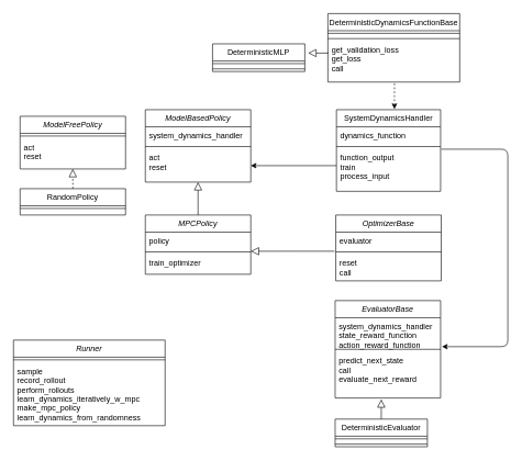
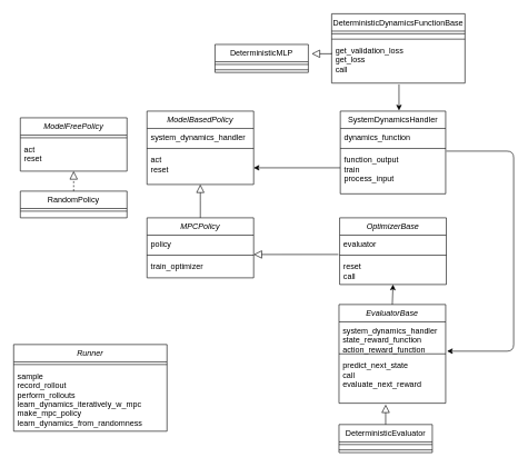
  <mxCell id="0" />
  <mxCell id="1" parent="0" />
  <mxCell id="2" value="ModelBasedPolicy" style="swimlane;fontStyle=2;align=center;verticalAlign=top;childLayout=stackLayout;horizontal=1;startSize=26;horizontalStack=0;resizeParent=1;resizeLast=0;collapsible=1;marginBottom=0;rounded=0;shadow=0;strokeWidth=1;" parent="1" vertex="1"><mxGeometry x="220" y="166" width="160" height="110" as="geometry"><mxRectangle x="230" y="140" width="160" height="26" as="alternateBounds" /></mxGeometry></mxCell>
  <mxCell id="3" value="system_dynamics_handler" style="text;align=left;verticalAlign=top;spacingLeft=4;spacingRight=4;overflow=hidden;rotatable=0;points=[[0,0.5],[1,0.5]];portConstraint=eastwest;" parent="2" vertex="1"><mxGeometry y="26" width="160" height="26" as="geometry" /></mxCell>
  <mxCell id="4" value="" style="line;html=1;strokeWidth=1;align=left;verticalAlign=middle;spacingTop=-1;spacingLeft=3;spacingRight=3;rotatable=0;labelPosition=right;points=[];portConstraint=eastwest;" parent="2" vertex="1"><mxGeometry y="52" width="160" height="8" as="geometry" /></mxCell>
  <mxCell id="5" value="act&#10;reset" style="text;align=left;verticalAlign=top;spacingLeft=4;spacingRight=4;overflow=hidden;rotatable=0;points=[[0,0.5],[1,0.5]];portConstraint=eastwest;" parent="2" vertex="1"><mxGeometry y="60" width="160" height="50" as="geometry" /></mxCell>
  <mxCell id="6" value="" style="endArrow=block;endSize=10;endFill=0;shadow=0;strokeWidth=1;rounded=0;edgeStyle=elbowEdgeStyle;elbow=vertical;" parent="1" target="2" edge="1"><mxGeometry width="160" relative="1" as="geometry"><mxPoint x="300" y="326" as="sourcePoint" /><mxPoint x="200" y="249" as="targetPoint" /></mxGeometry></mxCell>
  <mxCell id="7" value="" style="edgeStyle=orthogonalEdgeStyle;rounded=0;orthogonalLoop=1;jettySize=auto;html=1;" edge="1" parent="1"><mxGeometry relative="1" as="geometry"><mxPoint x="405" y="506" as="sourcePoint" /></mxGeometry></mxCell>
  <mxCell id="8" value="SystemDynamicsHandler" style="swimlane;fontStyle=0;align=center;verticalAlign=top;childLayout=stackLayout;horizontal=1;startSize=26;horizontalStack=0;resizeParent=1;resizeLast=0;collapsible=1;marginBottom=0;rounded=0;shadow=0;strokeWidth=1;" parent="1" vertex="1"><mxGeometry x="510" y="166" width="158" height="124" as="geometry"><mxRectangle x="550" y="140" width="160" height="26" as="alternateBounds" /></mxGeometry></mxCell>
  <mxCell id="9" value="dynamics_function" style="text;align=left;verticalAlign=top;spacingLeft=4;spacingRight=4;overflow=hidden;rotatable=0;points=[[0,0.5],[1,0.5]];portConstraint=eastwest;rounded=0;shadow=0;html=0;" parent="8" vertex="1"><mxGeometry y="26" width="158" height="26" as="geometry" /></mxCell>
  <mxCell id="10" value="" style="line;html=1;strokeWidth=1;align=left;verticalAlign=middle;spacingTop=-1;spacingLeft=3;spacingRight=3;rotatable=0;labelPosition=right;points=[];portConstraint=eastwest;" parent="8" vertex="1"><mxGeometry y="52" width="158" height="8" as="geometry" /></mxCell>
  <mxCell id="11" value="function_output&#10;train&#10;process_input" style="text;align=left;verticalAlign=top;spacingLeft=4;spacingRight=4;overflow=hidden;rotatable=0;points=[[0,0.5],[1,0.5]];portConstraint=eastwest;" parent="8" vertex="1"><mxGeometry y="60" width="158" height="50" as="geometry" /></mxCell>
  <mxCell id="12" value="ModelFreePolicy" style="swimlane;fontStyle=2;align=center;verticalAlign=top;childLayout=stackLayout;horizontal=1;startSize=26;horizontalStack=0;resizeParent=1;resizeLast=0;collapsible=1;marginBottom=0;rounded=0;shadow=0;strokeWidth=1;" vertex="1" parent="1"><mxGeometry x="30" y="176" width="160" height="80" as="geometry"><mxRectangle x="230" y="140" width="160" height="26" as="alternateBounds" /></mxGeometry></mxCell>
  <mxCell id="13" value="" style="line;html=1;strokeWidth=1;align=left;verticalAlign=middle;spacingTop=-1;spacingLeft=3;spacingRight=3;rotatable=0;labelPosition=right;points=[];portConstraint=eastwest;" vertex="1" parent="12"><mxGeometry y="26" width="160" height="8" as="geometry" /></mxCell>
  <mxCell id="14" value="act&#10;reset" style="text;align=left;verticalAlign=top;spacingLeft=4;spacingRight=4;overflow=hidden;rotatable=0;points=[[0,0.5],[1,0.5]];portConstraint=eastwest;" vertex="1" parent="12"><mxGeometry y="34" width="160" height="36" as="geometry" /></mxCell>
  <mxCell id="15" value="RandomPolicy" style="swimlane;fontStyle=0;align=center;verticalAlign=top;childLayout=stackLayout;horizontal=1;startSize=26;horizontalStack=0;resizeParent=1;resizeLast=0;collapsible=1;marginBottom=0;rounded=0;shadow=0;strokeWidth=1;" vertex="1" parent="1"><mxGeometry x="30" y="286" width="160" height="40" as="geometry"><mxRectangle x="130" y="380" width="160" height="26" as="alternateBounds" /></mxGeometry></mxCell>
  <mxCell id="16" value="" style="line;html=1;strokeWidth=1;align=left;verticalAlign=middle;spacingTop=-1;spacingLeft=3;spacingRight=3;rotatable=0;labelPosition=right;points=[];portConstraint=eastwest;" vertex="1" parent="15"><mxGeometry y="26" width="160" height="8" as="geometry" /></mxCell>
  <mxCell id="17" value="" style="endArrow=block;endSize=10;endFill=0;shadow=0;strokeWidth=1;rounded=0;edgeStyle=elbowEdgeStyle;elbow=vertical;dashed=1;" edge="1" parent="1" source="15" target="12"><mxGeometry width="160" relative="1" as="geometry"><mxPoint x="10" y="249" as="sourcePoint" /><mxPoint x="10" y="249" as="targetPoint" /></mxGeometry></mxCell>
  <mxCell id="18" value="" style="endArrow=classic;html=1;exitX=0;exitY=0.5;exitDx=0;exitDy=0;entryX=1;entryY=0.5;entryDx=0;entryDy=0;" edge="1" parent="1" source="11" target="5"><mxGeometry width="50" height="50" relative="1" as="geometry"><mxPoint x="390" y="386" as="sourcePoint" /><mxPoint x="440" y="336" as="targetPoint" /></mxGeometry></mxCell>
  <mxCell id="19" value="DeterministicDynamicsFunctionBase" style="swimlane;fontStyle=0;align=center;verticalAlign=top;childLayout=stackLayout;horizontal=1;startSize=26;horizontalStack=0;resizeParent=1;resizeLast=0;collapsible=1;marginBottom=0;rounded=0;shadow=0;strokeWidth=1;" vertex="1" parent="1"><mxGeometry x="497" y="20" width="200" height="104" as="geometry"><mxRectangle x="550" y="140" width="160" height="26" as="alternateBounds" /></mxGeometry></mxCell>
  <mxCell id="20" value="" style="line;html=1;strokeWidth=1;align=left;verticalAlign=middle;spacingTop=-1;spacingLeft=3;spacingRight=3;rotatable=0;labelPosition=right;points=[];portConstraint=eastwest;" vertex="1" parent="19"><mxGeometry y="26" width="200" height="8" as="geometry" /></mxCell>
  <mxCell id="21" value="" style="line;html=1;strokeWidth=1;align=left;verticalAlign=middle;spacingTop=-1;spacingLeft=3;spacingRight=3;rotatable=0;labelPosition=right;points=[];portConstraint=eastwest;" vertex="1" parent="19"><mxGeometry y="34" width="200" height="8" as="geometry" /></mxCell>
  <mxCell id="22" value="get_validation_loss&#10;get_loss&#10;call" style="text;align=left;verticalAlign=top;spacingLeft=4;spacingRight=4;overflow=hidden;rotatable=0;points=[[0,0.5],[1,0.5]];portConstraint=eastwest;" vertex="1" parent="19"><mxGeometry y="42" width="200" height="62" as="geometry" /></mxCell>
- <mxCell id="23" value="" style="endArrow=classic;html=1;exitX=0.505;exitY=1.032;exitDx=0;exitDy=0;exitPerimeter=0;entryX=0.557;entryY=-0.008;entryDx=0;entryDy=0;entryPerimeter=0;dashed=1;" edge="1" parent="1" source="22" target="8"><mxGeometry width="50" height="50" relative="1" as="geometry"><mxPoint x="390" y="226" as="sourcePoint" /><mxPoint x="440" y="176" as="targetPoint" /></mxGeometry></mxCell>
+ <mxCell id="23" value="" style="endArrow=classic;html=1;exitX=0.505;exitY=1.032;exitDx=0;exitDy=0;exitPerimeter=0;entryX=0.557;entryY=-0.008;entryDx=0;entryDy=0;entryPerimeter=0;" edge="1" parent="1" source="22" target="8"><mxGeometry width="50" height="50" relative="1" as="geometry"><mxPoint x="390" y="226" as="sourcePoint" /><mxPoint x="440" y="176" as="targetPoint" /></mxGeometry></mxCell>
  <mxCell id="24" value="DeterministicMLP" style="swimlane;fontStyle=0;align=center;verticalAlign=top;childLayout=stackLayout;horizontal=1;startSize=26;horizontalStack=0;resizeParent=1;resizeLast=0;collapsible=1;marginBottom=0;rounded=0;shadow=0;strokeWidth=1;" vertex="1" parent="1"><mxGeometry x="322" y="66" width="140" height="42" as="geometry"><mxRectangle x="550" y="140" width="160" height="26" as="alternateBounds" /></mxGeometry></mxCell>
  <mxCell id="25" value="" style="line;html=1;strokeWidth=1;align=left;verticalAlign=middle;spacingTop=-1;spacingLeft=3;spacingRight=3;rotatable=0;labelPosition=right;points=[];portConstraint=eastwest;" vertex="1" parent="24"><mxGeometry y="26" width="140" height="8" as="geometry" /></mxCell>
  <mxCell id="26" value="" style="line;html=1;strokeWidth=1;align=left;verticalAlign=middle;spacingTop=-1;spacingLeft=3;spacingRight=3;rotatable=0;labelPosition=right;points=[];portConstraint=eastwest;" vertex="1" parent="24"><mxGeometry y="34" width="140" height="8" as="geometry" /></mxCell>
  <mxCell id="27" value="" style="endArrow=block;endSize=10;endFill=0;shadow=0;strokeWidth=1;rounded=0;edgeStyle=elbowEdgeStyle;elbow=vertical;exitX=0;exitY=0.274;exitDx=0;exitDy=0;exitPerimeter=0;entryX=1.036;entryY=0.29;entryDx=0;entryDy=0;entryPerimeter=0;" edge="1" parent="1" source="22"><mxGeometry width="160" relative="1" as="geometry"><mxPoint x="120" y="296" as="sourcePoint" /><mxPoint x="467.04" y="79.98" as="targetPoint" /><Array as="points"><mxPoint x="480" y="80" /></Array></mxGeometry></mxCell>
  <mxCell id="28" value="MPCPolicy" style="swimlane;fontStyle=2;align=center;verticalAlign=top;childLayout=stackLayout;horizontal=1;startSize=26;horizontalStack=0;resizeParent=1;resizeLast=0;collapsible=1;marginBottom=0;rounded=0;shadow=0;strokeWidth=1;" vertex="1" parent="1"><mxGeometry x="220" y="326" width="160" height="90" as="geometry"><mxRectangle x="230" y="140" width="160" height="26" as="alternateBounds" /></mxGeometry></mxCell>
  <mxCell id="29" value="policy" style="text;align=left;verticalAlign=top;spacingLeft=4;spacingRight=4;overflow=hidden;rotatable=0;points=[[0,0.5],[1,0.5]];portConstraint=eastwest;" vertex="1" parent="28"><mxGeometry y="26" width="160" height="26" as="geometry" /></mxCell>
  <mxCell id="30" value="" style="line;html=1;strokeWidth=1;align=left;verticalAlign=middle;spacingTop=-1;spacingLeft=3;spacingRight=3;rotatable=0;labelPosition=right;points=[];portConstraint=eastwest;" vertex="1" parent="28"><mxGeometry y="52" width="160" height="8" as="geometry" /></mxCell>
  <mxCell id="31" value="train_optimizer" style="text;align=left;verticalAlign=top;spacingLeft=4;spacingRight=4;overflow=hidden;rotatable=0;points=[[0,0.5],[1,0.5]];portConstraint=eastwest;" vertex="1" parent="28"><mxGeometry y="60" width="160" height="20" as="geometry" /></mxCell>
  <mxCell id="32" value="OptimizerBase" style="swimlane;fontStyle=2;align=center;verticalAlign=top;childLayout=stackLayout;horizontal=1;startSize=26;horizontalStack=0;resizeParent=1;resizeLast=0;collapsible=1;marginBottom=0;rounded=0;shadow=0;strokeWidth=1;" vertex="1" parent="1"><mxGeometry x="509" y="326" width="160" height="100" as="geometry"><mxRectangle x="230" y="140" width="160" height="26" as="alternateBounds" /></mxGeometry></mxCell>
  <mxCell id="33" value="evaluator" style="text;align=left;verticalAlign=top;spacingLeft=4;spacingRight=4;overflow=hidden;rotatable=0;points=[[0,0.5],[1,0.5]];portConstraint=eastwest;" vertex="1" parent="32"><mxGeometry y="26" width="160" height="26" as="geometry" /></mxCell>
  <mxCell id="34" value="" style="line;html=1;strokeWidth=1;align=left;verticalAlign=middle;spacingTop=-1;spacingLeft=3;spacingRight=3;rotatable=0;labelPosition=right;points=[];portConstraint=eastwest;" vertex="1" parent="32"><mxGeometry y="52" width="160" height="8" as="geometry" /></mxCell>
  <mxCell id="35" value="reset&#10;call&#10;" style="text;align=left;verticalAlign=top;spacingLeft=4;spacingRight=4;overflow=hidden;rotatable=0;points=[[0,0.5],[1,0.5]];portConstraint=eastwest;" vertex="1" parent="32"><mxGeometry y="60" width="160" height="30" as="geometry" /></mxCell>
  <mxCell id="36" value="EvaluatorBase" style="swimlane;fontStyle=2;align=center;verticalAlign=top;childLayout=stackLayout;horizontal=1;startSize=26;horizontalStack=0;resizeParent=1;resizeLast=0;collapsible=1;marginBottom=0;rounded=0;shadow=0;strokeWidth=1;" vertex="1" parent="1"><mxGeometry x="508" y="456" width="160" height="148" as="geometry"><mxRectangle x="230" y="140" width="160" height="26" as="alternateBounds" /></mxGeometry></mxCell>
  <mxCell id="37" value="system_dynamics_handler&#10;state_reward_function&#10;action_reward_function" style="text;align=left;verticalAlign=top;spacingLeft=4;spacingRight=4;overflow=hidden;rotatable=0;points=[[0,0.5],[1,0.5]];portConstraint=eastwest;" vertex="1" parent="36"><mxGeometry y="26" width="160" height="44" as="geometry" /></mxCell>
  <mxCell id="38" value="" style="line;html=1;strokeWidth=1;align=left;verticalAlign=middle;spacingTop=-1;spacingLeft=3;spacingRight=3;rotatable=0;labelPosition=right;points=[];portConstraint=eastwest;" vertex="1" parent="36"><mxGeometry y="70" width="160" height="8" as="geometry" /></mxCell>
  <mxCell id="39" value="predict_next_state&#10;call&#10;evaluate_next_reward" style="text;align=left;verticalAlign=top;spacingLeft=4;spacingRight=4;overflow=hidden;rotatable=0;points=[[0,0.5],[1,0.5]];portConstraint=eastwest;" vertex="1" parent="36"><mxGeometry y="78" width="160" height="70" as="geometry" /></mxCell>
+ <mxCell id="40" value="" style="endArrow=classic;html=1;exitX=0.5;exitY=0;exitDx=0;exitDy=0;entryX=0.5;entryY=1;entryDx=0;entryDy=0;" edge="1" parent="1" source="36" target="32"><mxGeometry width="50" height="50" relative="1" as="geometry"><mxPoint x="390" y="326" as="sourcePoint" /><mxPoint x="440" y="276" as="targetPoint" /></mxGeometry></mxCell>
  <mxCell id="41" value="" style="endArrow=classic;html=1;exitX=1.006;exitY=0;exitDx=0;exitDy=0;exitPerimeter=0;entryX=1.013;entryY=1;entryDx=0;entryDy=0;entryPerimeter=0;" edge="1" parent="1" source="11" target="37"><mxGeometry width="50" height="50" relative="1" as="geometry"><mxPoint x="390" y="326" as="sourcePoint" /><mxPoint x="440" y="276" as="targetPoint" /><Array as="points"><mxPoint x="770" y="226" /><mxPoint x="770" y="526" /></Array></mxGeometry></mxCell>
  <mxCell id="42" value="DeterministicEvaluator" style="swimlane;fontStyle=0;align=center;verticalAlign=top;childLayout=stackLayout;horizontal=1;startSize=26;horizontalStack=0;resizeParent=1;resizeLast=0;collapsible=1;marginBottom=0;rounded=0;shadow=0;strokeWidth=1;" vertex="1" parent="1"><mxGeometry x="508" y="636" width="140" height="42" as="geometry"><mxRectangle x="550" y="140" width="160" height="26" as="alternateBounds" /></mxGeometry></mxCell>
  <mxCell id="43" value="" style="line;html=1;strokeWidth=1;align=left;verticalAlign=middle;spacingTop=-1;spacingLeft=3;spacingRight=3;rotatable=0;labelPosition=right;points=[];portConstraint=eastwest;" vertex="1" parent="42"><mxGeometry y="26" width="140" height="8" as="geometry" /></mxCell>
  <mxCell id="44" value="" style="line;html=1;strokeWidth=1;align=left;verticalAlign=middle;spacingTop=-1;spacingLeft=3;spacingRight=3;rotatable=0;labelPosition=right;points=[];portConstraint=eastwest;" vertex="1" parent="42"><mxGeometry y="34" width="140" height="8" as="geometry" /></mxCell>
  <mxCell id="45" value="" style="endArrow=block;endSize=10;endFill=0;shadow=0;strokeWidth=1;rounded=0;edgeStyle=elbowEdgeStyle;elbow=vertical;exitX=0.5;exitY=0;exitDx=0;exitDy=0;" edge="1" parent="1" source="42"><mxGeometry width="160" relative="1" as="geometry"><mxPoint x="578" y="626" as="sourcePoint" /><mxPoint x="578" y="606" as="targetPoint" /></mxGeometry></mxCell>
  <mxCell id="46" value="" style="endArrow=block;endSize=10;endFill=0;shadow=0;strokeWidth=1;rounded=0;edgeStyle=elbowEdgeStyle;elbow=vertical;exitX=-0.012;exitY=1.115;exitDx=0;exitDy=0;exitPerimeter=0;" edge="1" parent="1" source="33"><mxGeometry width="160" relative="1" as="geometry"><mxPoint x="310" y="336" as="sourcePoint" /><mxPoint x="380" y="381" as="targetPoint" /></mxGeometry></mxCell>
  <mxCell id="47" value="Runner" style="swimlane;fontStyle=2;align=center;verticalAlign=top;childLayout=stackLayout;horizontal=1;startSize=26;horizontalStack=0;resizeParent=1;resizeLast=0;collapsible=1;marginBottom=0;rounded=0;shadow=0;strokeWidth=1;" vertex="1" parent="1"><mxGeometry x="20" y="516" width="230" height="130" as="geometry"><mxRectangle x="230" y="140" width="160" height="26" as="alternateBounds" /></mxGeometry></mxCell>
  <mxCell id="48" value="" style="line;html=1;strokeWidth=1;align=left;verticalAlign=middle;spacingTop=-1;spacingLeft=3;spacingRight=3;rotatable=0;labelPosition=right;points=[];portConstraint=eastwest;" vertex="1" parent="47"><mxGeometry y="26" width="230" height="8" as="geometry" /></mxCell>
  <mxCell id="49" value="sample&#10;record_rollout&#10;perform_rollouts&#10;learn_dynamics_iteratively_w_mpc&#10;make_mpc_policy&#10;learn_dynamics_from_randomness" style="text;align=left;verticalAlign=top;spacingLeft=4;spacingRight=4;overflow=hidden;rotatable=0;points=[[0,0.5],[1,0.5]];portConstraint=eastwest;" vertex="1" parent="47"><mxGeometry y="34" width="230" height="96" as="geometry" /></mxCell>
